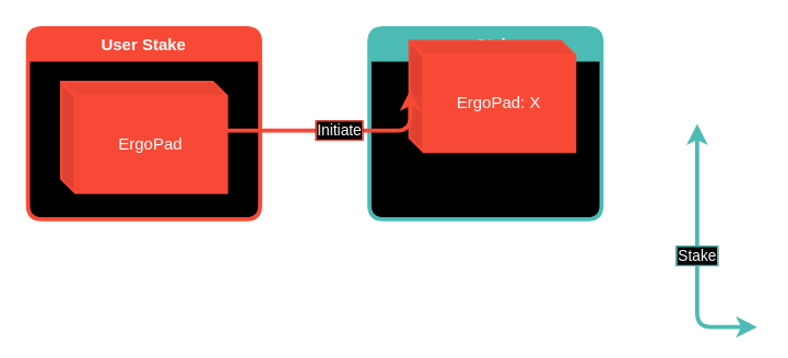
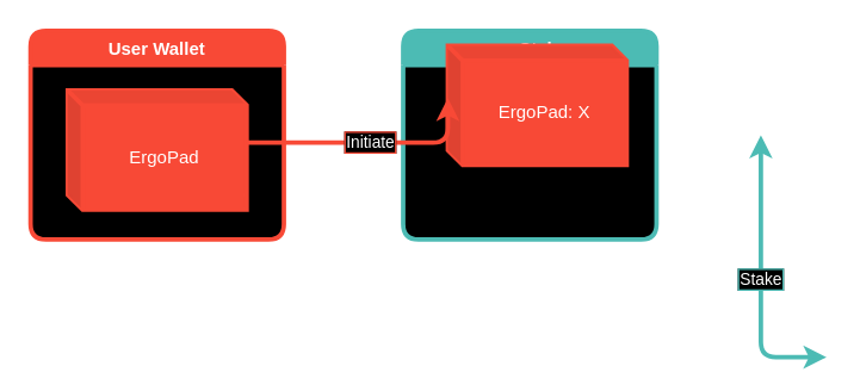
  <mxCell id="0" />
  <mxCell id="1" parent="0" />
- <mxCell id="2" value="User Stake" style="swimlane;container=1;collapsible=0;fillColor=#F84936;swimlaneLine=1;rounded=1;swimlaneFillColor=#000000;fontColor=#FFFFFF;labelBorderColor=none;strokeColor=#F84936;strokeWidth=3;" parent="1" vertex="1"><mxGeometry x="20" y="20" width="170" height="140" as="geometry" /></mxCell>
+ <mxCell id="2" value="User Wallet" style="swimlane;container=1;collapsible=0;fillColor=#F84936;swimlaneLine=1;rounded=1;swimlaneFillColor=#000000;fontColor=#FFFFFF;labelBorderColor=none;strokeColor=#F84936;strokeWidth=3;" parent="1" vertex="1"><mxGeometry x="20" y="20" width="170" height="140" as="geometry" /></mxCell>
  <mxCell id="3" value="ErgoPad" style="shape=cube;whiteSpace=wrap;html=1;boundedLbl=1;backgroundOutline=1;darkOpacity=0.05;darkOpacity2=0.1;rounded=1;labelBorderColor=none;fontColor=#FFFFFF;strokeColor=#F84936;strokeWidth=3;fillColor=#F84936;size=10;" parent="2" vertex="1"><mxGeometry x="25" y="40" width="120" height="80" as="geometry" /></mxCell>
  <mxCell id="4" value="preStake" style="swimlane;container=1;collapsible=0;fillColor=#4CBBB4;swimlaneLine=1;rounded=1;swimlaneFillColor=#000000;fontColor=#FFFFFF;labelBorderColor=none;strokeColor=#4CBBB4;strokeWidth=3;" parent="1" vertex="1"><mxGeometry x="270" y="20" width="170" height="140" as="geometry" /></mxCell>
  <mxCell id="5" value="ErgoPad: X" style="shape=cube;whiteSpace=wrap;html=1;boundedLbl=1;backgroundOutline=1;darkOpacity=0.05;darkOpacity2=0.1;rounded=1;labelBorderColor=none;fontColor=#FFFFFF;strokeColor=#F84936;strokeWidth=3;fillColor=#F84936;size=10;" parent="4" vertex="1"><mxGeometry x="30" y="10" width="120" height="80" as="geometry" /></mxCell>
  <mxCell id="6" value="Initiate" style="edgeStyle=orthogonalEdgeStyle;rounded=1;orthogonalLoop=1;jettySize=auto;fontColor=#FFFFFF;strokeWidth=3;strokeColor=#F84936;labelBackgroundColor=#000000;labelBorderColor=#F84936;spacing=2;html=1;spacingTop=0;entryX=0;entryY=0;entryDx=0;entryDy=35;entryPerimeter=0;" parent="1" edge="1" target="5"><mxGeometry relative="1" as="geometry"><Array as="points"><mxPoint x="165" y="95" /></Array><mxPoint x="294" y="410" as="targetPoint" /><mxPoint x="165" y="95" as="sourcePoint" /></mxGeometry></mxCell>
  <mxCell id="7" value="Stake" style="edgeStyle=orthogonalEdgeStyle;rounded=1;orthogonalLoop=1;jettySize=auto;html=1;labelBackgroundColor=#000000;strokeColor=#4CBBB4;fontColor=#FFFFFF;labelBorderColor=#4CBBB4;strokeWidth=3;startArrow=classic;startFill=1;endArrow=classic;endFill=1;entryX=-0.008;entryY=0.238;entryDx=0;entryDy=0;entryPerimeter=0;" edge="1" parent="1"><mxGeometry relative="1" as="geometry"><mxPoint x="554.04" y="239.04" as="targetPoint" /><Array as="points"><mxPoint x="510" y="100" /><mxPoint x="510" y="239" /></Array><mxPoint x="510" y="90" as="sourcePoint" /></mxGeometry></mxCell>
